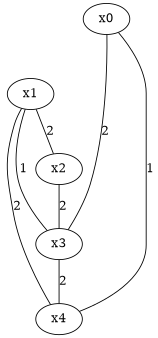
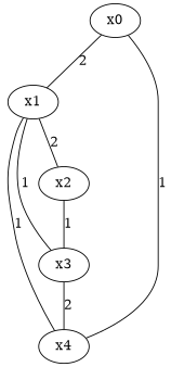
  graph {
    fontname="DejaVu Serif"
    node [fontname="DejaVu Serif"]
    edge [fontname="DejaVu Serif"]
    x0
    x1
    x4
    x2
    x3
-   x0 -- x3 [label=2]
+   x0 -- x1 [label=2]
    x0 -- x4 [label=1]
-   x1 -- x4 [label=2]
+   x1 -- x4 [label=1]
    x1 -- x2 [label=2]
    x1 -- x3 [label=1]
-   x2 -- x3 [label=2]
+   x2 -- x3 [label=1]
    x3 -- x4 [label=2]
  }
